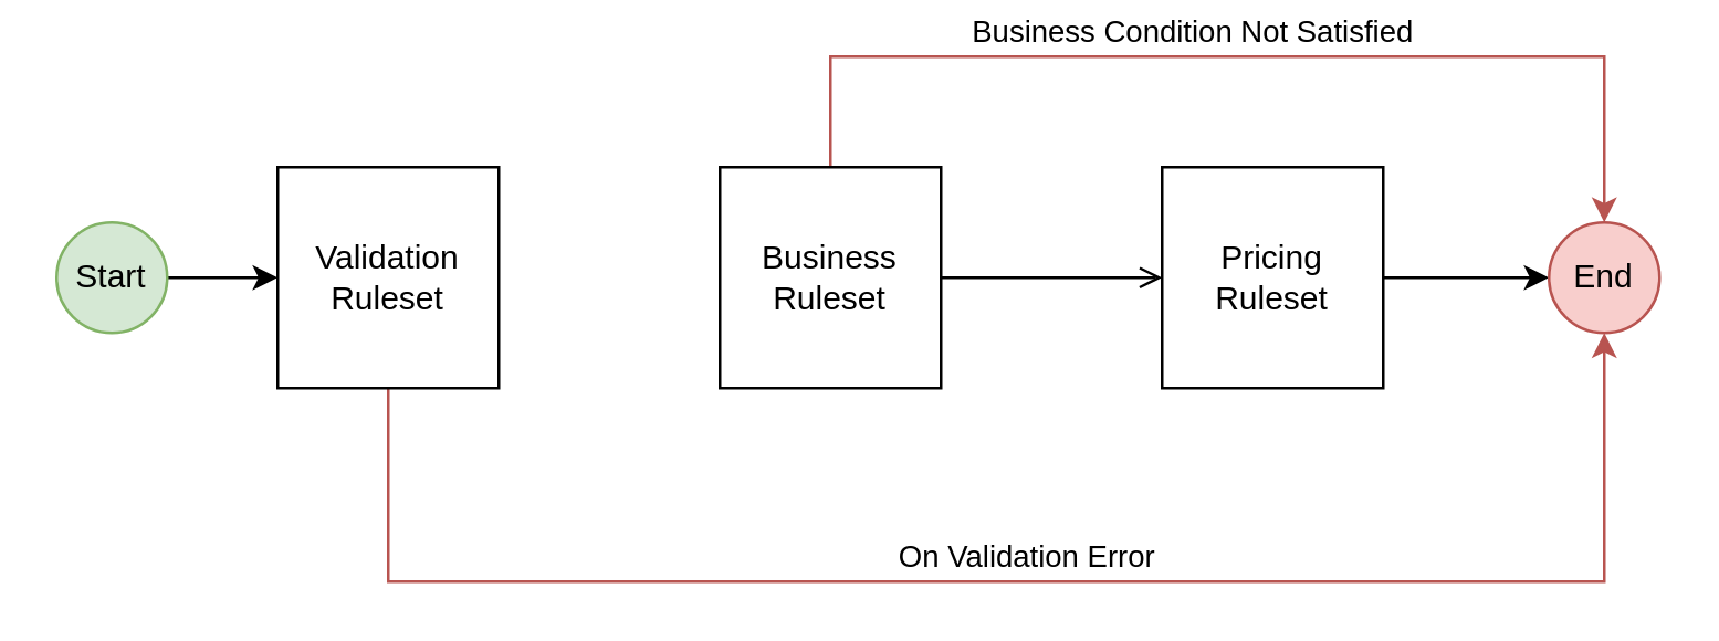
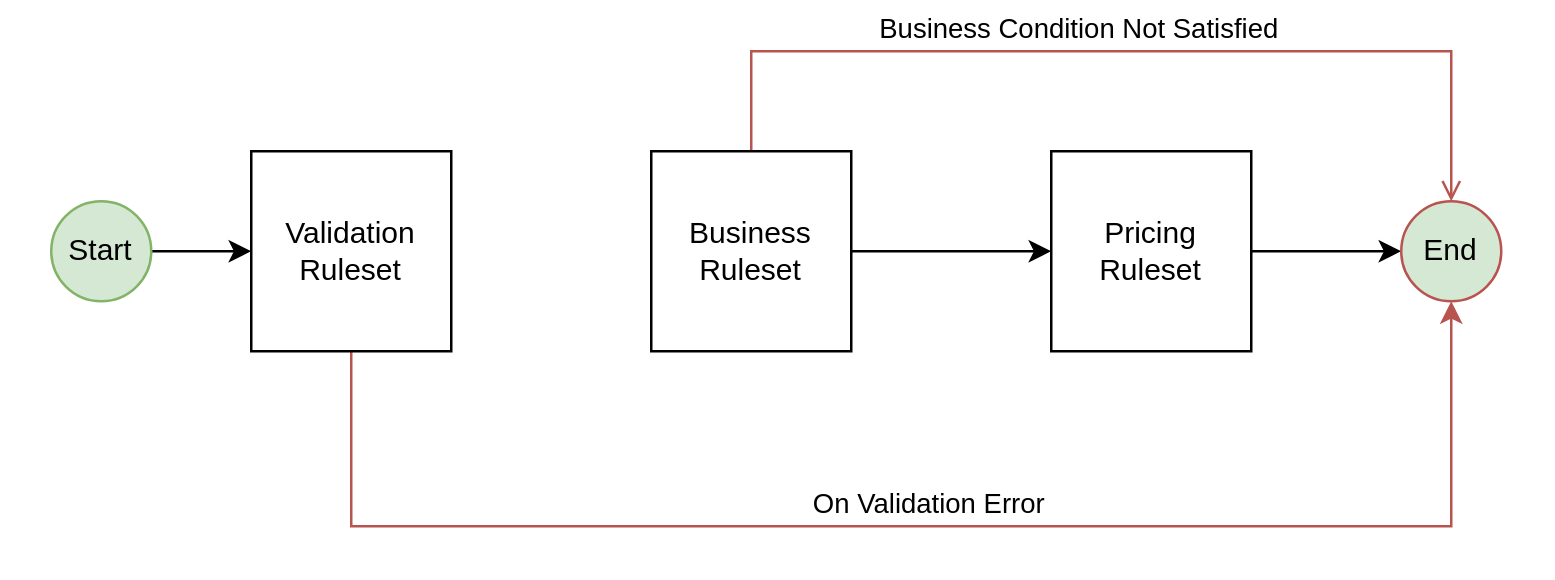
  <mxCell id="0" />
  <mxCell id="1" parent="0" />
  <mxCell id="2" style="edgeStyle=orthogonalEdgeStyle;rounded=0;orthogonalLoop=1;jettySize=auto;html=1;exitX=0.5;exitY=1;exitDx=0;exitDy=0;entryX=0.5;entryY=1;entryDx=0;entryDy=0;fillColor=#f8cecc;strokeColor=#b85450;" edge="1" parent="1" source="4" target="13"><mxGeometry relative="1" as="geometry"><Array as="points"><mxPoint x="140" y="210" /><mxPoint x="580" y="210" /></Array></mxGeometry></mxCell>
  <mxCell id="3" value="On Validation Error" style="edgeLabel;html=1;align=center;verticalAlign=middle;resizable=0;points=[];" vertex="1" connectable="0" parent="2"><mxGeometry x="0.049" y="-4" relative="1" as="geometry"><mxPoint x="-15" y="-14" as="offset" /></mxGeometry></mxCell>
  <mxCell id="4" value="Validation Ruleset" style="whiteSpace=wrap;html=1;aspect=fixed;" vertex="1" parent="1"><mxGeometry x="100" y="60" width="80" height="80" as="geometry" /></mxCell>
- <mxCell id="5" style="edgeStyle=orthogonalEdgeStyle;rounded=0;orthogonalLoop=1;jettySize=auto;html=1;exitX=1;exitY=0.5;exitDx=0;exitDy=0;entryX=0;entryY=0.5;entryDx=0;entryDy=0;endArrow=open;" edge="1" parent="1" source="8" target="12"><mxGeometry relative="1" as="geometry" /></mxCell>
- <mxCell id="6" style="edgeStyle=orthogonalEdgeStyle;rounded=0;orthogonalLoop=1;jettySize=auto;html=1;exitX=0.5;exitY=0;exitDx=0;exitDy=0;entryX=0.5;entryY=0;entryDx=0;entryDy=0;fillColor=#f8cecc;strokeColor=#b85450;" edge="1" parent="1" source="8" target="13"><mxGeometry relative="1" as="geometry"><Array as="points"><mxPoint x="300" y="20" /><mxPoint x="580" y="20" /></Array></mxGeometry></mxCell>
+ <mxCell id="5" style="edgeStyle=orthogonalEdgeStyle;rounded=0;orthogonalLoop=1;jettySize=auto;html=1;exitX=1;exitY=0.5;exitDx=0;exitDy=0;entryX=0;entryY=0.5;entryDx=0;entryDy=0;" edge="1" parent="1" source="8" target="12"><mxGeometry relative="1" as="geometry" /></mxCell>
+ <mxCell id="6" style="edgeStyle=orthogonalEdgeStyle;rounded=0;orthogonalLoop=1;jettySize=auto;html=1;exitX=0.5;exitY=0;exitDx=0;exitDy=0;entryX=0.5;entryY=0;entryDx=0;entryDy=0;fillColor=#f8cecc;strokeColor=#b85450;endArrow=open;" edge="1" parent="1" source="8" target="13"><mxGeometry relative="1" as="geometry"><Array as="points"><mxPoint x="300" y="20" /><mxPoint x="580" y="20" /></Array></mxGeometry></mxCell>
  <mxCell id="7" value="Business Condition Not Satisfied" style="edgeLabel;html=1;align=center;verticalAlign=middle;resizable=0;points=[];" vertex="1" connectable="0" parent="6"><mxGeometry x="-0.159" y="-1" relative="1" as="geometry"><mxPoint x="10" y="-11" as="offset" /></mxGeometry></mxCell>
  <mxCell id="8" value="Business Ruleset" style="whiteSpace=wrap;html=1;aspect=fixed;" vertex="1" parent="1"><mxGeometry x="260" y="60" width="80" height="80" as="geometry" /></mxCell>
  <mxCell id="9" style="edgeStyle=orthogonalEdgeStyle;rounded=0;orthogonalLoop=1;jettySize=auto;html=1;exitX=1;exitY=0.5;exitDx=0;exitDy=0;entryX=0;entryY=0.5;entryDx=0;entryDy=0;" edge="1" parent="1" source="10" target="4"><mxGeometry relative="1" as="geometry" /></mxCell>
  <mxCell id="10" value="Start" style="ellipse;whiteSpace=wrap;html=1;aspect=fixed;fillColor=#d5e8d4;strokeColor=#82b366;" vertex="1" parent="1"><mxGeometry x="20" y="80" width="40" height="40" as="geometry" /></mxCell>
  <mxCell id="11" style="edgeStyle=orthogonalEdgeStyle;rounded=0;orthogonalLoop=1;jettySize=auto;html=1;exitX=1;exitY=0.5;exitDx=0;exitDy=0;entryX=0;entryY=0.5;entryDx=0;entryDy=0;" edge="1" parent="1" source="12" target="13"><mxGeometry relative="1" as="geometry" /></mxCell>
  <mxCell id="12" value="Pricing Ruleset" style="whiteSpace=wrap;html=1;aspect=fixed;" vertex="1" parent="1"><mxGeometry x="420" y="60" width="80" height="80" as="geometry" /></mxCell>
- <mxCell id="13" value="End" style="ellipse;whiteSpace=wrap;html=1;aspect=fixed;fillColor=#f8cecc;strokeColor=#b85450;" vertex="1" parent="1"><mxGeometry x="560" y="80" width="40" height="40" as="geometry" /></mxCell>
+ <mxCell id="13" value="End" style="ellipse;whiteSpace=wrap;html=1;aspect=fixed;fillColor=#d5e8d4;strokeColor=#b85450;" vertex="1" parent="1"><mxGeometry x="560" y="80" width="40" height="40" as="geometry" /></mxCell>
